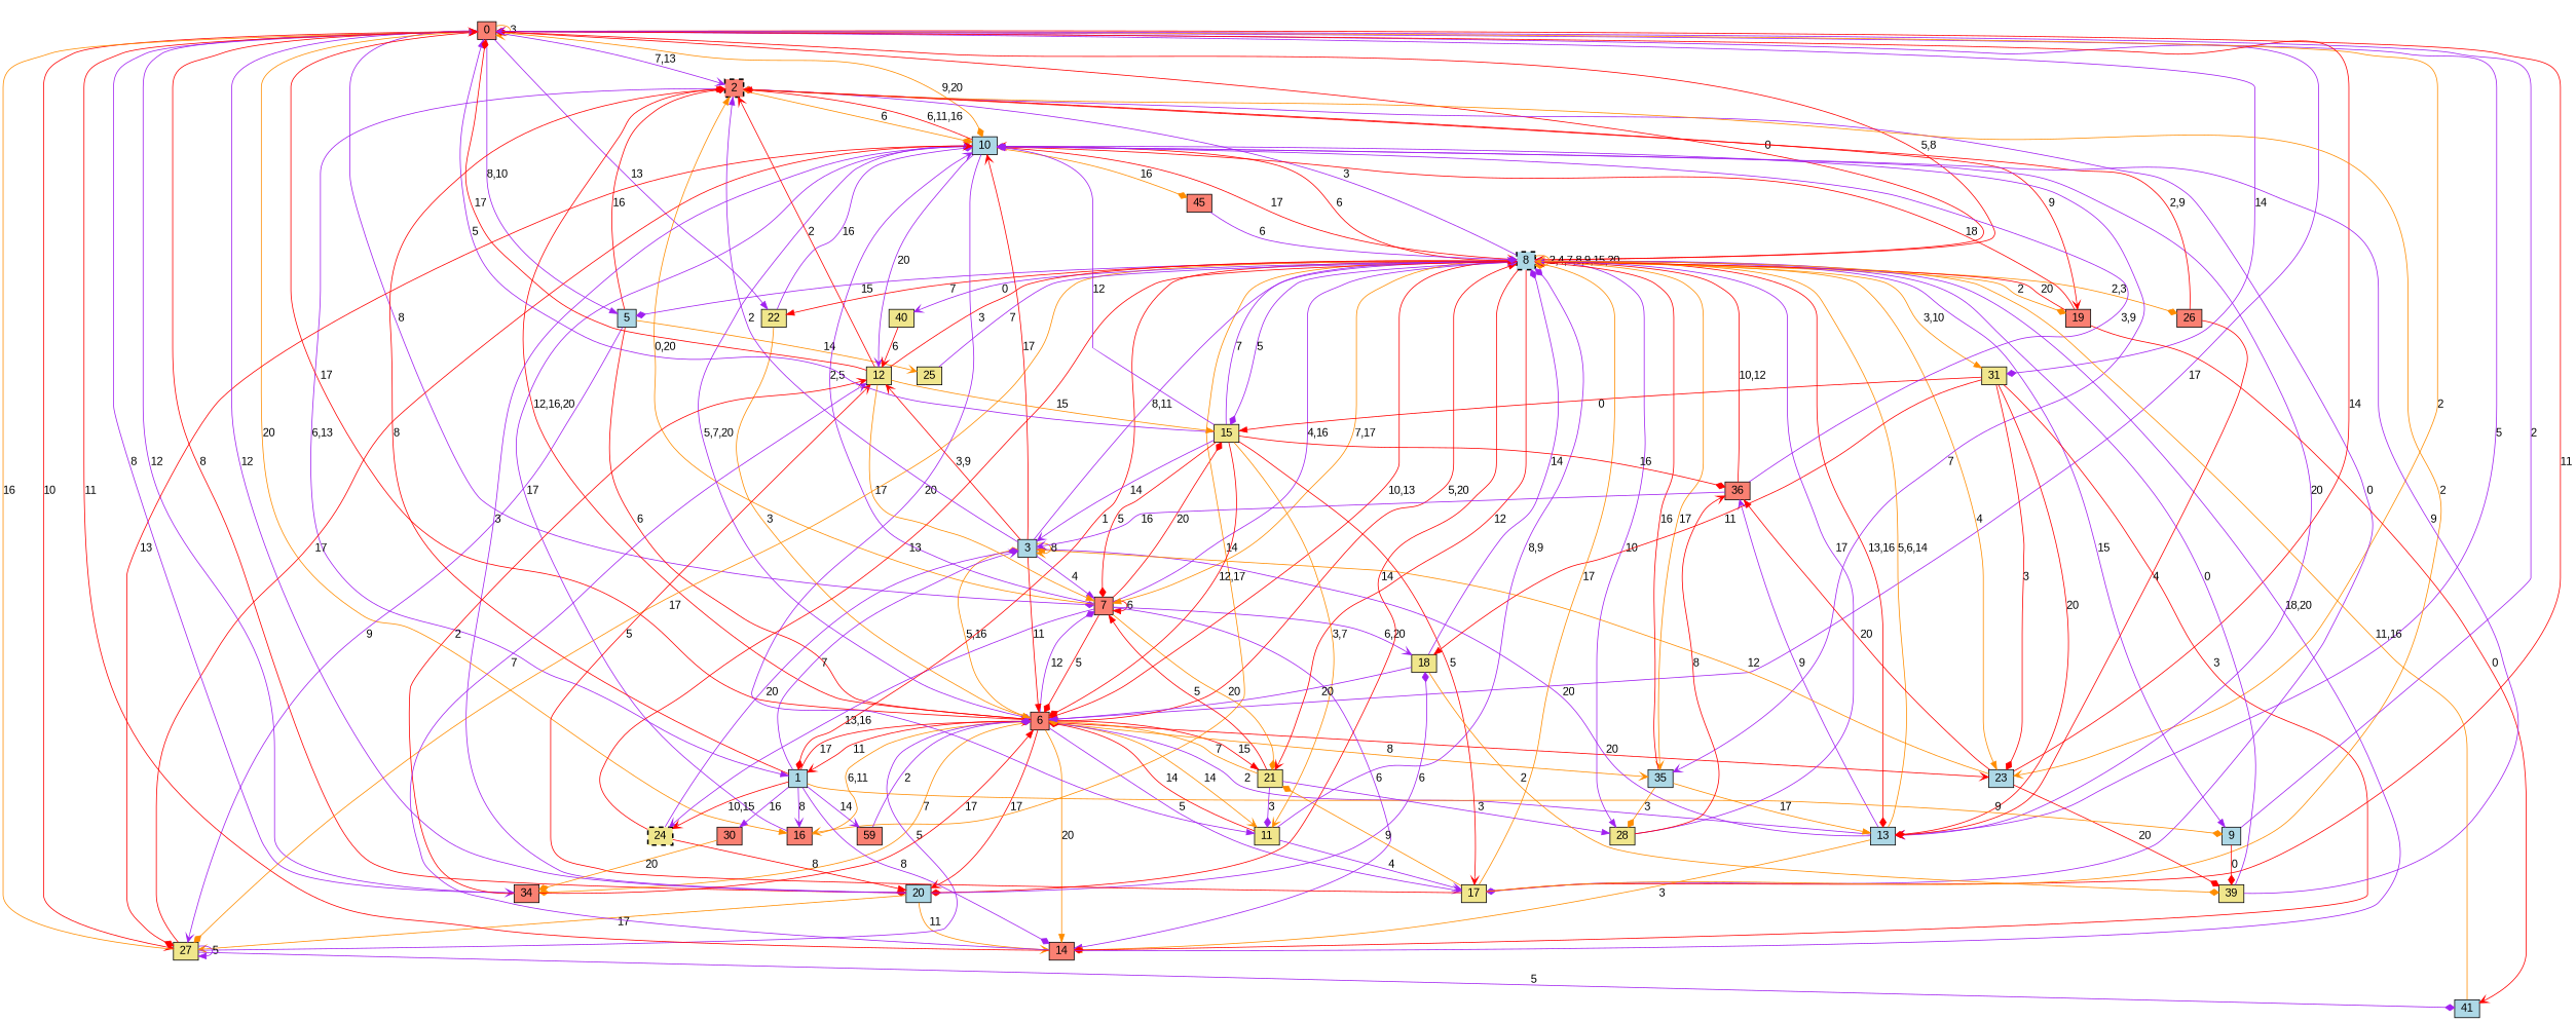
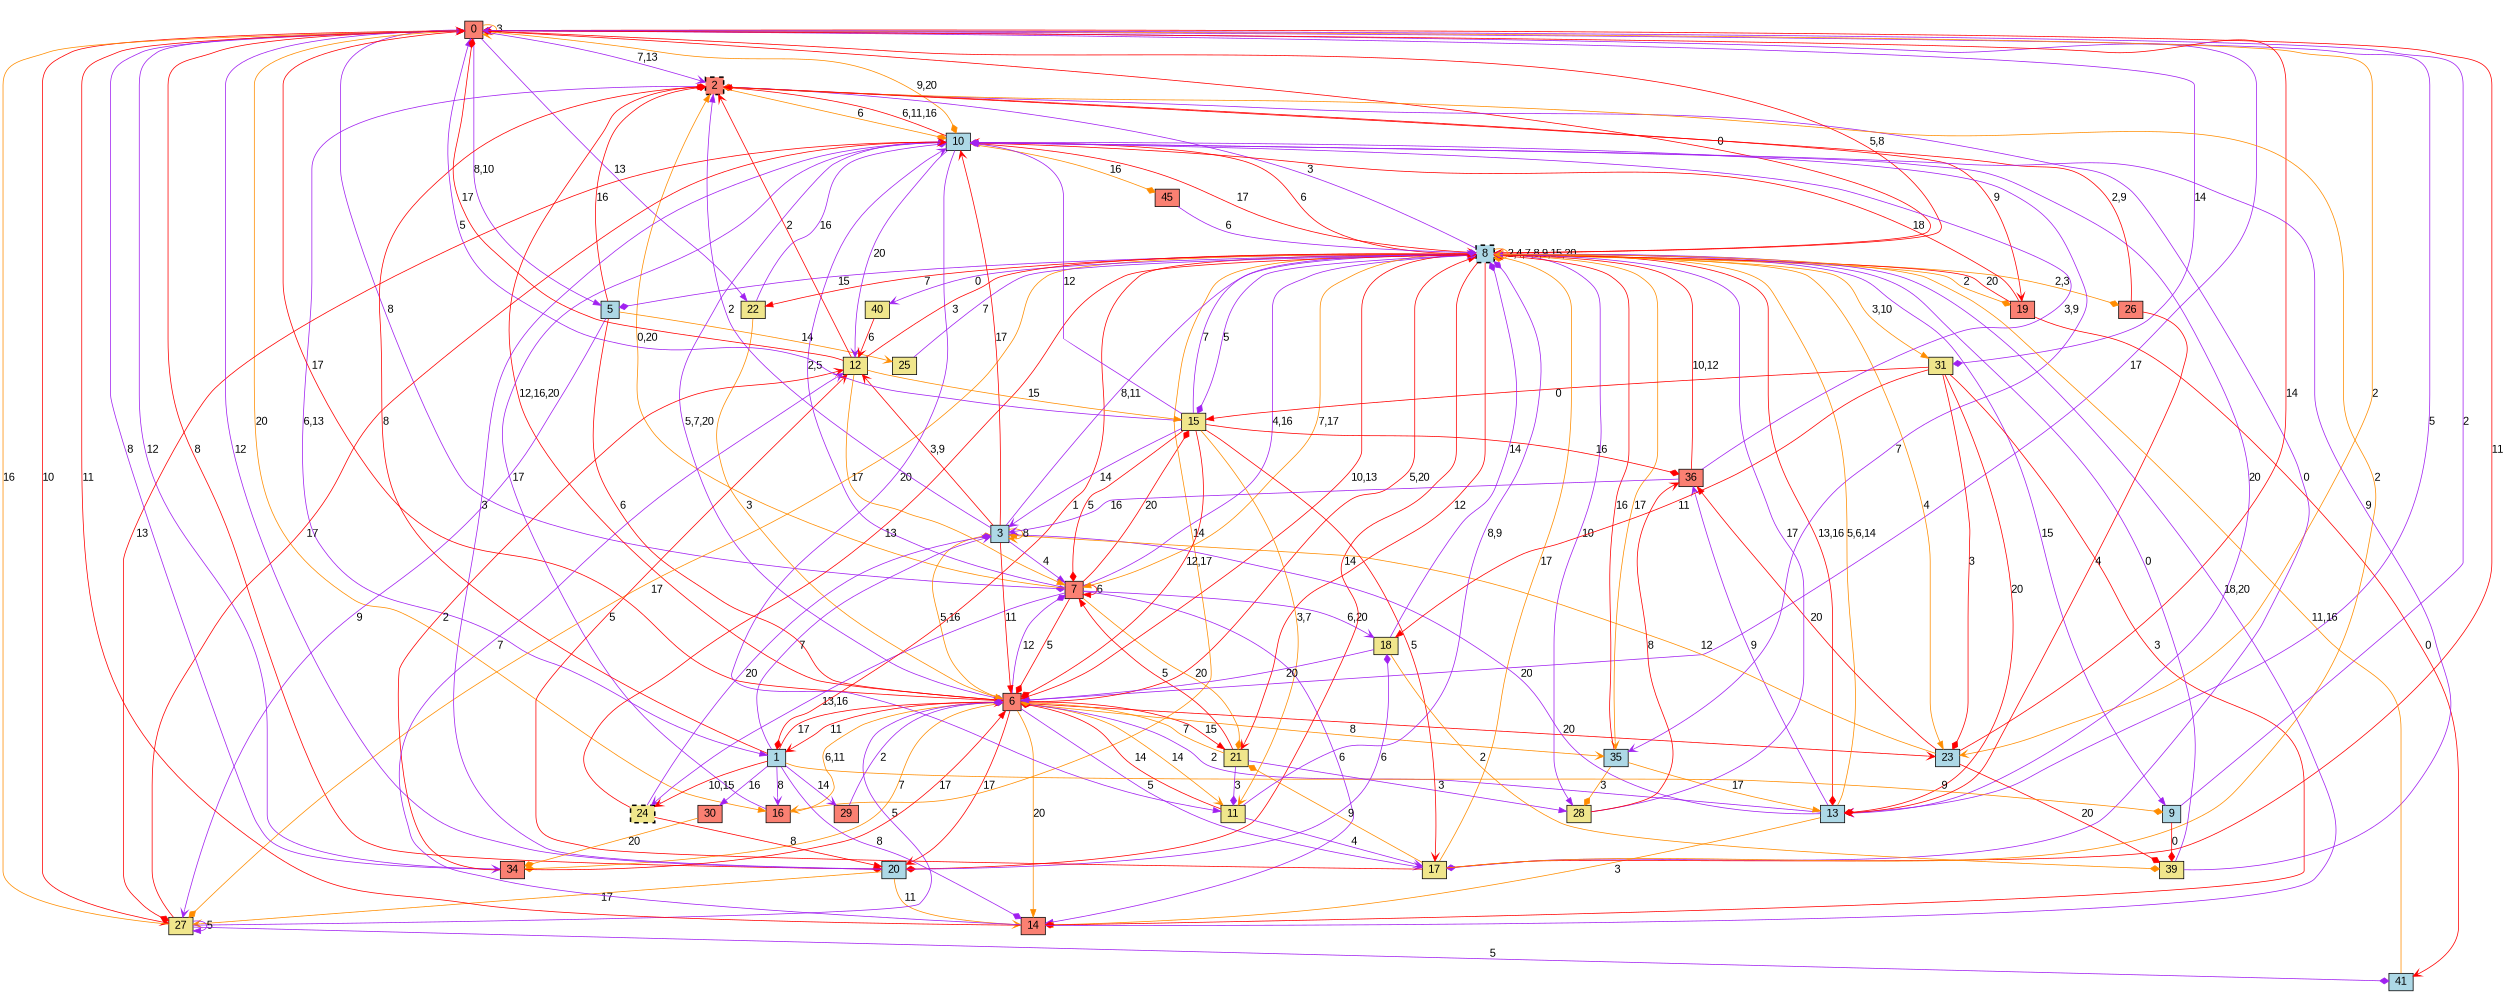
  digraph {
    rankdir=TB
    node [fillcolor=khaki fontname=Arial shape=box style=filled]
    edge [arrowhead=diamond color=purple fontname=Arial]
    n1 [fillcolor=salmon height=0.1 label=0 width=0.1]
    n2 [fillcolor=salmon height=0.1 label=2 style="bold,dashed,filled" width=0.1]
    n3 [fillcolor=lightblue height=0.1 label=5 width=0.1]
    n4 [fillcolor=salmon height=0.1 label=6 width=0.1]
    n5 [fillcolor=salmon height=0.1 label=7 width=0.1]
    n6 [fillcolor=lightblue height=0.1 label=8 style="bold,dashed,filled" width=0.1]
    n7 [fillcolor=lightblue height=0.1 label=10 width=0.1]
    n8 [fillcolor=lightblue height=0.1 label=13 width=0.1]
    n9 [fillcolor=salmon height=0.1 label=16 width=0.1]
    n10 [fillcolor=lightblue height=0.1 label=20 width=0.1]
    n11 [height=0.1 label=22 width=0.1]
    n12 [fillcolor=lightblue height=0.1 label=23 width=0.1]
    n13 [height=0.1 label=27 width=0.1]
    n14 [height=0.1 label=31 width=0.1]
    n15 [fillcolor=salmon height=0.1 label=34 width=0.1]
    n16 [fillcolor=lightblue height=0.1 label=1 width=0.1]
    n17 [height=0.1 label=17 width=0.1]
    n18 [fillcolor=salmon height=0.1 label=19 width=0.1]
    n19 [height=0.1 label=25 width=0.1]
    n20 [fillcolor=lightblue height=0.1 label=3 width=0.1]
    n21 [fillcolor=salmon height=0.1 label=14 width=0.1]
    n22 [height=0.1 label=11 width=0.1]
    n23 [height=0.1 label=21 width=0.1]
    n24 [fillcolor=lightblue height=0.1 label=35 width=0.1]
    n25 [height=0.1 label=24 style="bold,dashed,filled" width=0.1]
    n26 [height=0.1 label=15 width=0.1]
    n27 [height=0.1 label=18 width=0.1]
    n28 [fillcolor=lightblue height=0.1 label=9 width=0.1]
    n29 [fillcolor=salmon height=0.1 label=26 width=0.1]
    n30 [height=0.1 label=28 width=0.1]
    n31 [height=0.1 label=40 width=0.1]
    n32 [height=0.1 label=12 width=0.1]
    n33 [fillcolor=salmon height=0.1 label=45 width=0.1]
    n34 [fillcolor=salmon height=0.1 label=36 width=0.1]
    n35 [height=0.1 label=39 width=0.1]
    n36 [fillcolor=lightblue height=0.1 label=41 width=0.1]
-   n37 [fillcolor=salmon height=0.1 label=59 width=0.1]
+   n37 [fillcolor=salmon height=0.1 label=29 width=0.1]
    n38 [fillcolor=salmon height=0.1 label=30 width=0.1]
    n1 -> n1 [arrowhead=vee color=darkorange label=3]
    n1 -> n2 [arrowhead=vee label="7,13"]
    n1 -> n3 [arrowhead=normal label="8,10"]
    n1 -> n4 [label=17]
    n1 -> n5 [label=8]
    n1 -> n6 [arrowhead=vee color=red label=0]
    n1 -> n7 [color=darkorange label="9,20"]
    n1 -> n8 [arrowhead=vee label=5]
    n1 -> n9 [arrowhead=normal color=darkorange label=20]
    n1 -> n10 [color=red label=8]
    n1 -> n11 [arrowhead=normal label=13]
    n1 -> n12 [arrowhead=vee color=darkorange label=2]
    n1 -> n13 [arrowhead=vee color=red label=10]
    n1 -> n14 [label=14]
    n1 -> n15 [arrowhead=vee label=12]
    n2 -> n7 [color=darkorange label=6]
    n2 -> n16 [arrowhead=normal label="6,13"]
    n2 -> n17 [label=0]
    n2 -> n18 [arrowhead=vee color=red label=9]
    n3 -> n2 [color=red label=16]
    n3 -> n4 [arrowhead=vee color=red label=6]
    n3 -> n13 [arrowhead=vee label=9]
    n3 -> n19 [arrowhead=vee color=darkorange label=14]
    n4 -> n1 [arrowhead=normal color=red label=17]
    n4 -> n2 [color=red label="12,16,20"]
    n4 -> n5 [label=12]
    n4 -> n6 [arrowhead=normal color=red label="5,20"]
    n4 -> n10 [arrowhead=vee color=red label=17]
    n4 -> n12 [arrowhead=vee color=red label=20]
    n4 -> n15 [color=darkorange label=7]
    n4 -> n16 [arrowhead=vee color=red label=11]
    n4 -> n17 [arrowhead=vee label=5]
    n4 -> n20 [color=darkorange label="5,16"]
    n4 -> n21 [arrowhead=normal color=darkorange label=20]
    n4 -> n22 [arrowhead=vee color=darkorange label=14]
    n4 -> n23 [arrowhead=normal color=red label=15]
    n4 -> n24 [arrowhead=vee color=darkorange label=8]
    n5 -> n2 [arrowhead=normal color=darkorange label="0,20"]
    n5 -> n4 [color=red label=5]
    n5 -> n5 [arrowhead=normal color=red label=6]
    n5 -> n6 [label="4,16"]
    n5 -> n7 [arrowhead=vee label="2,5"]
    n5 -> n21 [arrowhead=normal label=6]
    n5 -> n23 [color=darkorange label=20]
    n5 -> n25 [arrowhead=vee label="13,16"]
    n5 -> n26 [color=red label=20]
    n5 -> n27 [arrowhead=vee label="6,20"]
    n6 -> n1 [color=red label="5,8"]
    n6 -> n2 [label=3]
    n6 -> n3 [label=15]
    n6 -> n4 [arrowhead=normal color=red label="10,13"]
    n6 -> n5 [arrowhead=normal color=darkorange label="7,17"]
    n6 -> n6 [color=darkorange label="2,4,7,8,9,15,20"]
    n6 -> n7 [arrowhead=vee color=red label=6]
    n6 -> n8 [color=red label="13,16"]
    n6 -> n9 [arrowhead=vee color=darkorange label=14]
    n6 -> n10 [color=red label=14]
    n6 -> n11 [arrowhead=normal color=red label=7]
    n6 -> n12 [arrowhead=normal color=darkorange label=4]
    n6 -> n13 [color=darkorange label=17]
    n6 -> n14 [arrowhead=normal color=darkorange label="3,10"]
    n6 -> n16 [color=red label=1]
    n6 -> n18 [color=darkorange label=2]
    n6 -> n23 [arrowhead=vee color=red label=12]
    n6 -> n24 [arrowhead=vee color=darkorange label=17]
    n6 -> n26 [label=5]
    n6 -> n28 [arrowhead=normal label=15]
    n6 -> n29 [color=darkorange label="2,3"]
    n6 -> n30 [arrowhead=normal label=10]
    n6 -> n31 [arrowhead=vee label=0]
    n7 -> n2 [color=red label="6,11,16"]
    n7 -> n4 [label="5,7,20"]
    n7 -> n6 [arrowhead=vee color=red label=17]
    n7 -> n8 [arrowhead=vee label=20]
    n7 -> n13 [color=red label=13]
    n7 -> n22 [arrowhead=normal label=20]
    n7 -> n24 [arrowhead=vee label=7]
    n7 -> n32 [arrowhead=vee label=20]
    n7 -> n33 [color=darkorange label=16]
    n8 -> n4 [label=2]
    n8 -> n6 [arrowhead=vee color=darkorange label="5,6,14"]
    n8 -> n20 [label=20]
    n8 -> n21 [arrowhead=normal color=darkorange label=3]
    n8 -> n34 [arrowhead=vee label=9]
    n9 -> n4 [color=darkorange label="6,11"]
    n9 -> n7 [arrowhead=normal label=17]
    n10 -> n1 [arrowhead=normal label=12]
    n10 -> n7 [label=3]
    n10 -> n13 [arrowhead=vee color=darkorange label=17]
    n10 -> n21 [arrowhead=vee color=darkorange label=11]
    n10 -> n27 [label=6]
    n11 -> n4 [arrowhead=normal color=darkorange label=3]
    n11 -> n7 [label=16]
    n12 -> n1 [color=red label=14]
    n12 -> n20 [arrowhead=normal color=darkorange label=12]
    n12 -> n34 [arrowhead=normal color=red label=20]
    n12 -> n35 [color=red label=20]
    n13 -> n1 [arrowhead=normal color=darkorange label=16]
    n13 -> n4 [label=5]
    n13 -> n7 [arrowhead=vee color=red label=17]
    n13 -> n13 [arrowhead=normal label=5]
    n13 -> n36 [label=5]
    n14 -> n8 [color=red label=20]
    n14 -> n12 [color=red label=3]
    n14 -> n21 [color=red label=3]
    n14 -> n26 [arrowhead=normal color=red label=0]
    n14 -> n27 [arrowhead=normal color=red label=11]
    n15 -> n1 [arrowhead=normal label=8]
    n15 -> n4 [arrowhead=normal color=red label=17]
    n15 -> n32 [arrowhead=vee color=red label=2]
    n16 -> n2 [arrowhead=normal color=red label=8]
    n16 -> n4 [arrowhead=vee color=red label=17]
    n16 -> n9 [arrowhead=vee label=8]
    n16 -> n20 [arrowhead=vee label=7]
    n16 -> n21 [label=8]
    n16 -> n25 [arrowhead=vee color=red label="10,15"]
    n16 -> n28 [color=darkorange label=9]
    n16 -> n37 [arrowhead=vee label=14]
    n16 -> n38 [arrowhead=normal label=16]
    n17 -> n1 [arrowhead=vee color=red label=11]
    n17 -> n2 [color=darkorange label=2]
    n17 -> n6 [color=darkorange label=17]
    n17 -> n23 [color=darkorange label=9]
    n17 -> n32 [arrowhead=vee color=red label=5]
    n18 -> n6 [color=red label=20]
    n18 -> n7 [color=red label=18]
    n18 -> n36 [arrowhead=vee color=red label=0]
    n19 -> n6 [arrowhead=normal label=7]
    n20 -> n2 [arrowhead=normal label=2]
    n20 -> n4 [arrowhead=normal color=red label=11]
    n20 -> n5 [arrowhead=normal label=4]
    n20 -> n6 [arrowhead=vee label="8,11"]
    n20 -> n7 [arrowhead=vee color=red label=17]
    n20 -> n20 [arrowhead=vee color=darkorange label=8]
    n20 -> n32 [arrowhead=vee color=red label="3,9"]
    n21 -> n1 [arrowhead=vee color=red label=11]
    n21 -> n6 [arrowhead=normal label="18,20"]
    n21 -> n32 [arrowhead=vee label=7]
    n22 -> n4 [color=red label=14]
    n22 -> n6 [label="8,9"]
    n22 -> n17 [arrowhead=vee label=4]
    n23 -> n4 [color=darkorange label=7]
    n23 -> n5 [arrowhead=normal color=red label=5]
    n23 -> n22 [label=3]
    n23 -> n30 [arrowhead=normal label=3]
    n24 -> n6 [arrowhead=vee color=red label=16]
    n24 -> n8 [arrowhead=normal color=darkorange label=17]
    n24 -> n30 [color=darkorange label=3]
    n25 -> n6 [arrowhead=normal color=red label=13]
    n25 -> n10 [arrowhead=normal color=red label=8]
    n25 -> n20 [label=20]
    n26 -> n1 [arrowhead=normal label=5]
    n26 -> n4 [color=red label="12,17"]
    n26 -> n5 [color=red label=5]
    n26 -> n6 [arrowhead=vee label=7]
    n26 -> n7 [arrowhead=normal label=12]
    n26 -> n17 [arrowhead=vee color=red label=5]
    n26 -> n20 [arrowhead=vee label=14]
    n26 -> n22 [arrowhead=vee color=darkorange label="3,7"]
    n26 -> n34 [color=red label=16]
    n27 -> n4 [arrowhead=normal label=20]
    n27 -> n6 [label=14]
    n27 -> n35 [color=darkorange label=2]
    n28 -> n1 [arrowhead=vee label=2]
    n28 -> n35 [color=red label=0]
    n29 -> n2 [arrowhead=normal color=red label="2,9"]
    n29 -> n8 [arrowhead=vee color=red label=4]
    n30 -> n6 [label=17]
    n30 -> n34 [arrowhead=vee color=red label=8]
    n31 -> n32 [arrowhead=vee color=red label=6]
    n32 -> n1 [color=red label=17]
    n32 -> n2 [arrowhead=vee color=red label=2]
    n32 -> n5 [arrowhead=normal color=darkorange label=17]
    n32 -> n6 [arrowhead=normal color=red label=3]
    n32 -> n26 [arrowhead=normal color=darkorange label=15]
    n33 -> n6 [label=6]
    n34 -> n6 [arrowhead=normal color=red label="10,12"]
    n34 -> n7 [label="3,9"]
    n34 -> n20 [arrowhead=vee label=16]
    n35 -> n6 [arrowhead=normal label=0]
    n35 -> n7 [arrowhead=normal label=9]
    n36 -> n6 [arrowhead=vee color=darkorange label="11,16"]
    n37 -> n4 [label=2]
    n38 -> n15 [color=darkorange label=20]
  }
